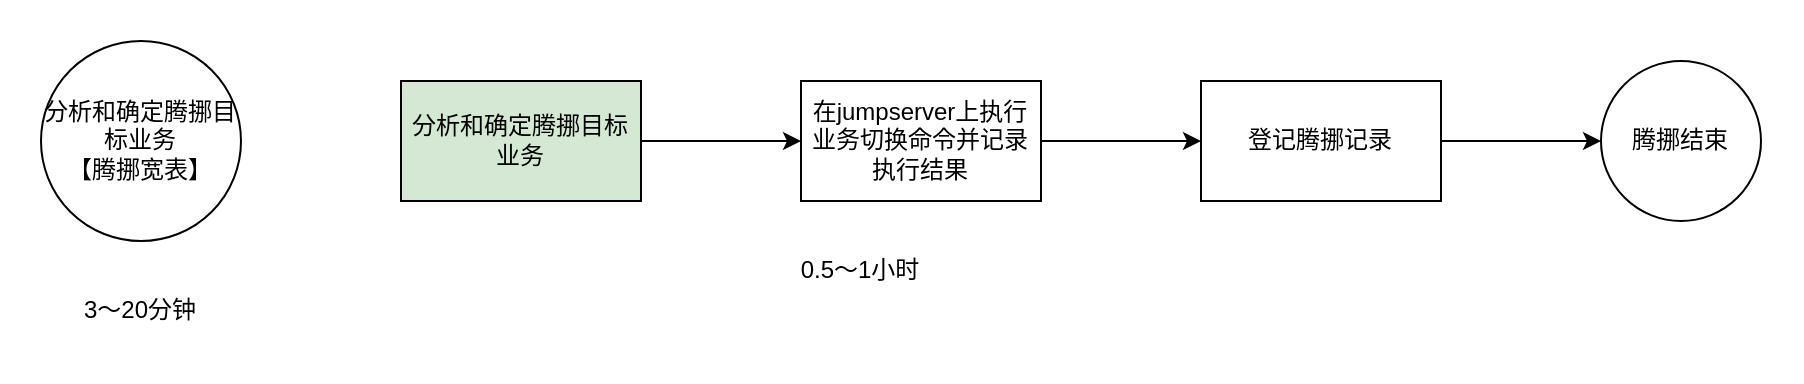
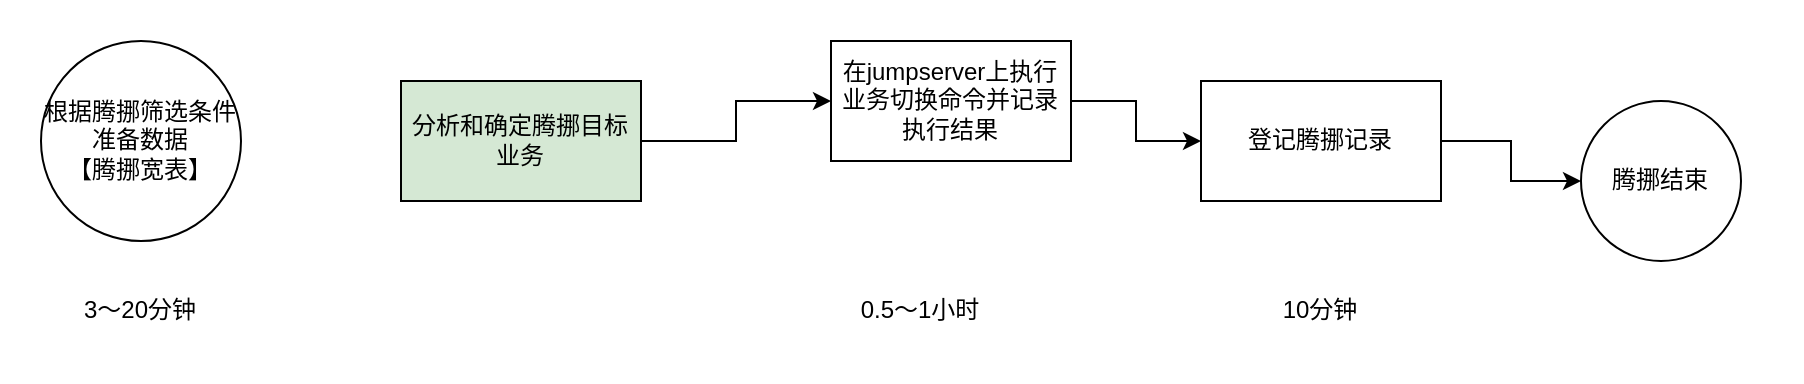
  <mxCell id="0" />
  <mxCell id="1" parent="0" />
  <mxCell id="2" value="" style="edgeStyle=orthogonalEdgeStyle;rounded=0;orthogonalLoop=1;jettySize=auto;html=1;" edge="1" parent="1" source="3" target="5"><mxGeometry relative="1" as="geometry" /></mxCell>
  <mxCell id="3" value="分析和确定腾挪目标业务" style="whiteSpace=wrap;html=1;fillColor=#d5e8d4;" vertex="1" parent="1"><mxGeometry x="200" y="40" width="120" height="60" as="geometry" /></mxCell>
  <mxCell id="4" value="" style="edgeStyle=orthogonalEdgeStyle;rounded=0;orthogonalLoop=1;jettySize=auto;html=1;" edge="1" parent="1" source="5" target="7"><mxGeometry relative="1" as="geometry" /></mxCell>
- <mxCell id="5" value="在jumpserver上执行业务切换命令并记录执行结果" style="whiteSpace=wrap;html=1;" vertex="1" parent="1"><mxGeometry x="400" y="40" width="120" height="60" as="geometry" /></mxCell>
+ <mxCell id="5" value="在jumpserver上执行业务切换命令并记录执行结果" style="whiteSpace=wrap;html=1;" vertex="1" parent="1"><mxGeometry x="415" y="20" width="120" height="60" as="geometry" /></mxCell>
  <mxCell id="6" value="" style="edgeStyle=orthogonalEdgeStyle;rounded=0;orthogonalLoop=1;jettySize=auto;html=1;" edge="1" parent="1" source="7" target="8"><mxGeometry relative="1" as="geometry" /></mxCell>
  <mxCell id="7" value="登记腾挪记录" style="whiteSpace=wrap;html=1;" vertex="1" parent="1"><mxGeometry x="600" y="40" width="120" height="60" as="geometry" /></mxCell>
- <mxCell id="8" value="腾挪结束" style="ellipse;whiteSpace=wrap;html=1;" vertex="1" parent="1"><mxGeometry x="800" y="30" width="80" height="80" as="geometry" /></mxCell>
+ <mxCell id="8" value="腾挪结束" style="ellipse;whiteSpace=wrap;html=1;" vertex="1" parent="1"><mxGeometry x="790" y="50" width="80" height="80" as="geometry" /></mxCell>
  <mxCell id="9" value="3～20分钟" style="text;strokeColor=none;align=center;fillColor=none;html=1;verticalAlign=middle;whiteSpace=wrap;rounded=0;" vertex="1" parent="1"><mxGeometry x="40" y="140" width="60" height="30" as="geometry" /></mxCell>
- <mxCell id="10" value="0.5～1小时" style="text;strokeColor=none;align=center;fillColor=none;html=1;verticalAlign=middle;whiteSpace=wrap;rounded=0;" vertex="1" parent="1"><mxGeometry x="390" y="120" width="80" height="30" as="geometry" /></mxCell>
- <mxCell id="12" value="&lt;div&gt;分析和确定腾挪目标业务&lt;/div&gt;【腾挪宽表】" style="ellipse;whiteSpace=wrap;html=1;aspect=fixed;" vertex="1" parent="1"><mxGeometry x="20" y="20" width="100" height="100" as="geometry" /></mxCell>
+ <mxCell id="10" value="0.5～1小时" style="text;strokeColor=none;align=center;fillColor=none;html=1;verticalAlign=middle;whiteSpace=wrap;rounded=0;" vertex="1" parent="1"><mxGeometry x="420" y="140" width="80" height="30" as="geometry" /></mxCell>
+ <mxCell id="11" value="10分钟" style="text;strokeColor=none;align=center;fillColor=none;html=1;verticalAlign=middle;whiteSpace=wrap;rounded=0;" vertex="1" parent="1"><mxGeometry x="620" y="140" width="80" height="30" as="geometry" /></mxCell>
+ <mxCell id="12" value="&lt;div&gt;根据腾挪筛选条件准备数据&lt;/div&gt;【腾挪宽表】" style="ellipse;whiteSpace=wrap;html=1;aspect=fixed;" vertex="1" parent="1"><mxGeometry x="20" y="20" width="100" height="100" as="geometry" /></mxCell>
